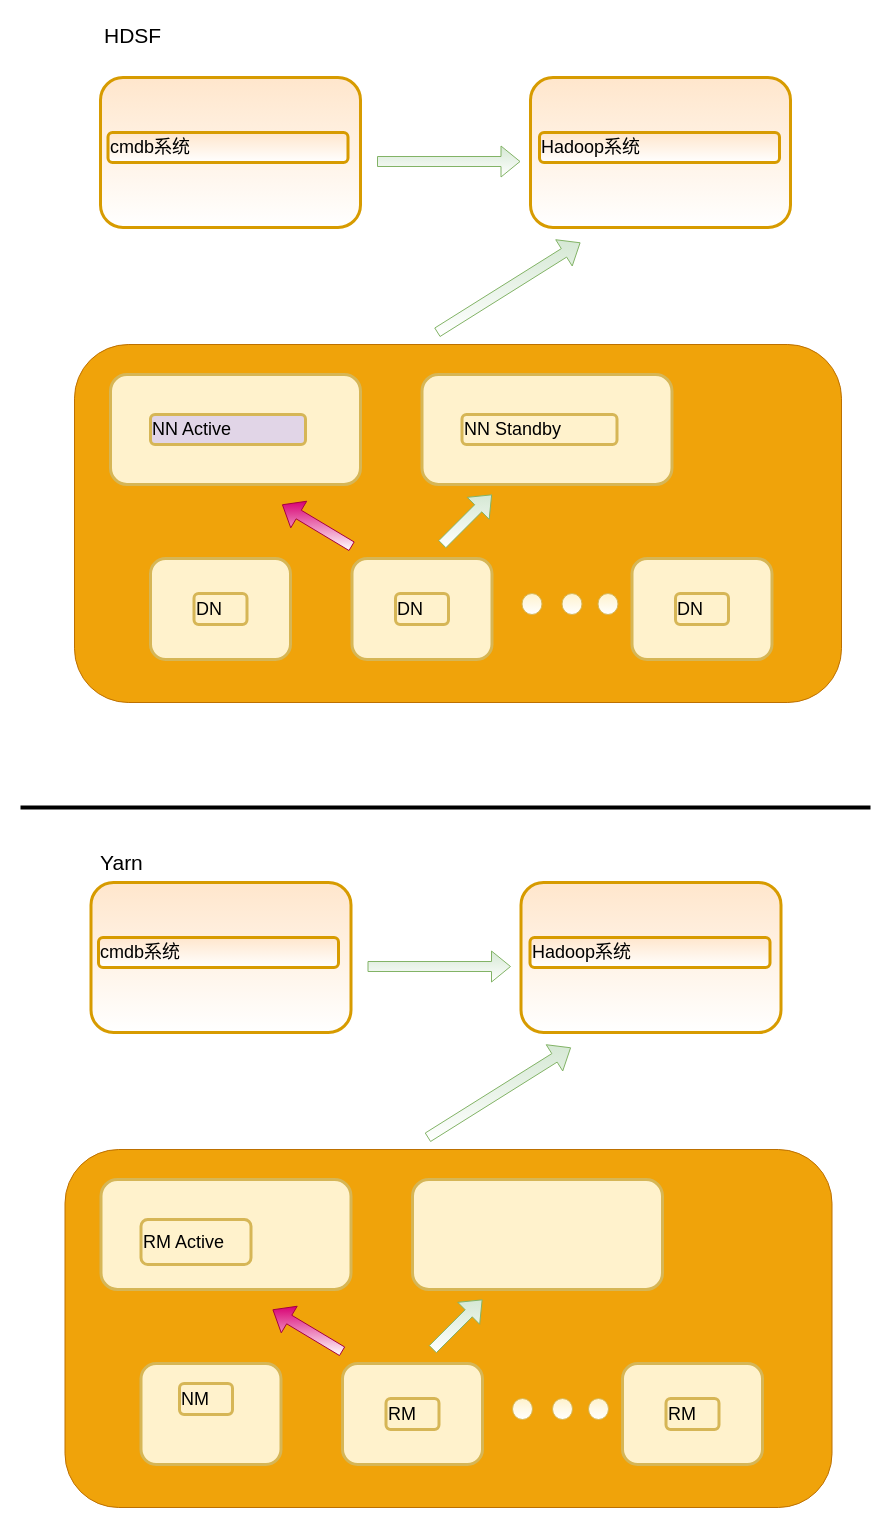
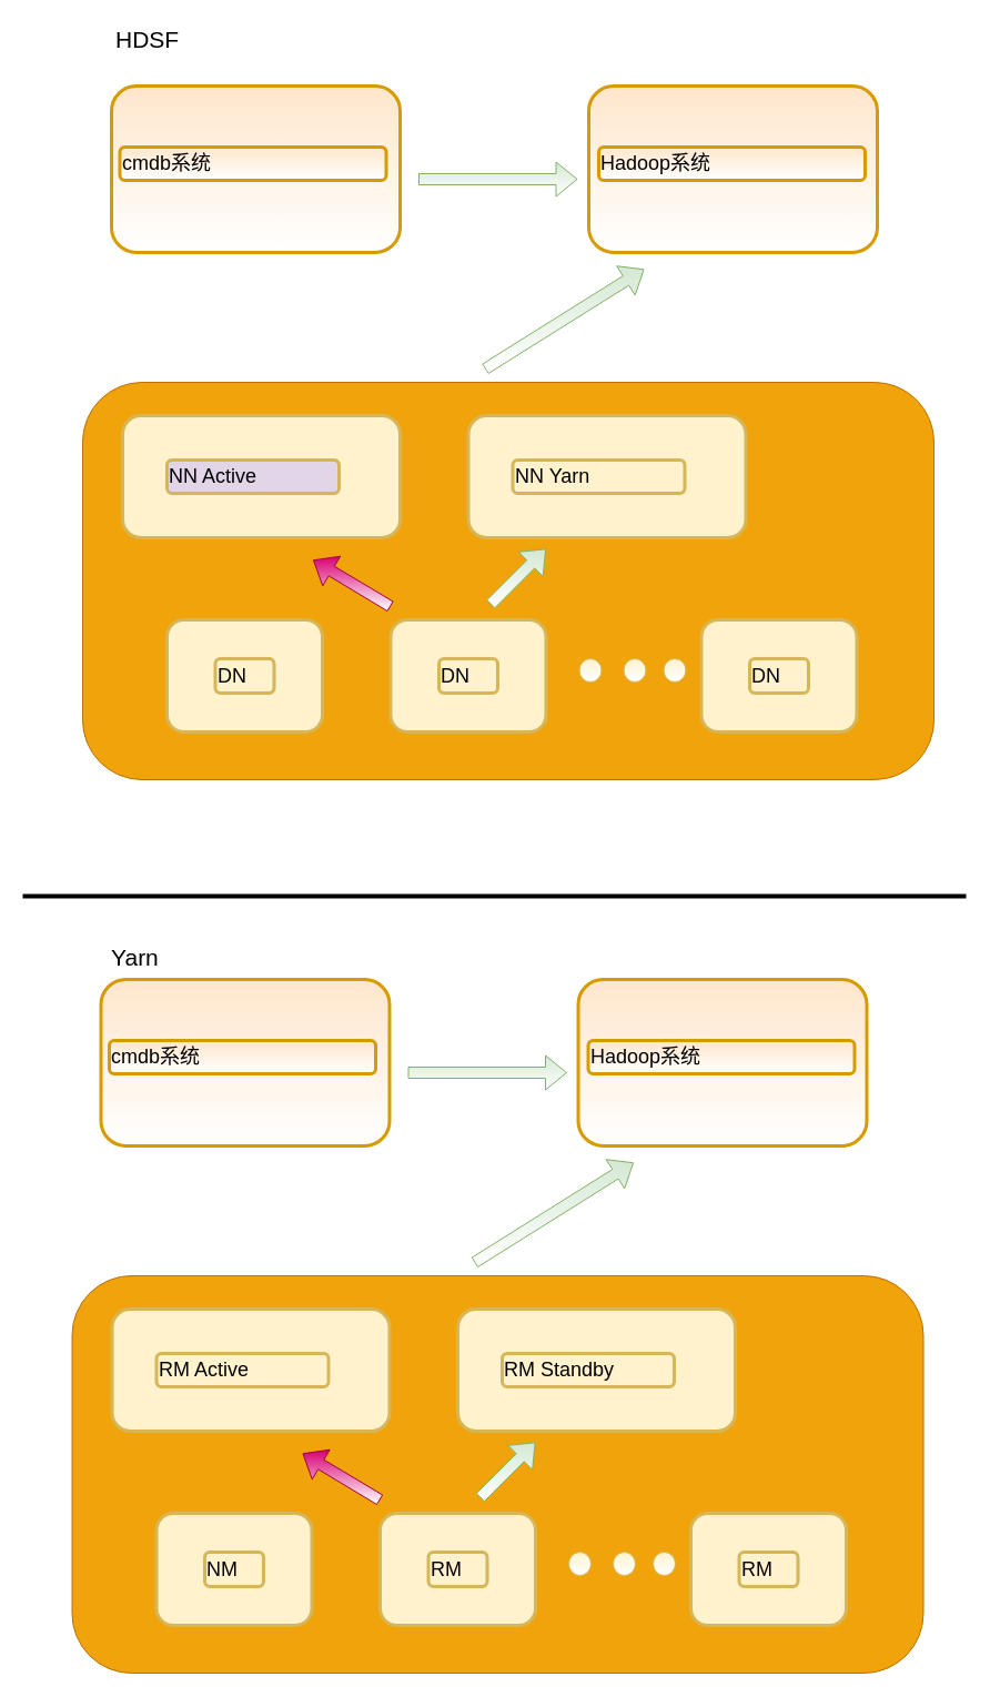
  <mxCell id="0" />
  <mxCell id="1" parent="0" />
  <mxCell id="2" value="&lt;br&gt;&lt;div&gt;&lt;/div&gt;" style="rounded=1;whiteSpace=wrap;html=1;strokeWidth=3;align=left;fillColor=#ffe6cc;strokeColor=#d79b00;gradientColor=#ffffff;" vertex="1" parent="1"><mxGeometry x="100" y="77" width="260" height="150" as="geometry" /></mxCell>
  <mxCell id="3" value="" style="rounded=1;whiteSpace=wrap;html=1;fillColor=#f0a30a;strokeColor=#BD7000;fontColor=#ffffff;" vertex="1" parent="1"><mxGeometry x="74" y="344" width="767" height="358" as="geometry" /></mxCell>
  <mxCell id="4" value="&lt;br&gt;&lt;div&gt;&lt;/div&gt;" style="rounded=1;whiteSpace=wrap;html=1;strokeWidth=3;align=left;fillColor=#ffe6cc;strokeColor=#d79b00;gradientColor=#ffffff;" vertex="1" parent="1"><mxGeometry x="530" y="77" width="260" height="150" as="geometry" /></mxCell>
  <mxCell id="5" value="&lt;font style=&quot;font-size: 18px&quot;&gt;cmdb系统&lt;/font&gt;&lt;br&gt;&lt;div&gt;&lt;/div&gt;" style="rounded=1;whiteSpace=wrap;html=1;strokeWidth=3;align=left;fillColor=#ffe6cc;strokeColor=#d79b00;gradientColor=#ffffff;" vertex="1" parent="1"><mxGeometry x="107.5" y="132" width="240" height="30" as="geometry" /></mxCell>
  <mxCell id="6" value="&lt;font style=&quot;font-size: 18px&quot;&gt;Hadoop系统&lt;/font&gt;&lt;br&gt;&lt;div&gt;&lt;/div&gt;" style="rounded=1;whiteSpace=wrap;html=1;strokeWidth=3;align=left;fillColor=#ffe6cc;strokeColor=#d79b00;gradientColor=#ffffff;" vertex="1" parent="1"><mxGeometry x="539" y="132" width="240" height="30" as="geometry" /></mxCell>
  <mxCell id="7" value="&lt;br&gt;&lt;div&gt;&lt;/div&gt;" style="rounded=1;whiteSpace=wrap;html=1;strokeWidth=3;align=left;fillColor=#fff2cc;strokeColor=#d6b656;" vertex="1" parent="1"><mxGeometry x="110" y="374" width="250" height="110" as="geometry" /></mxCell>
  <mxCell id="8" value="&lt;font style=&quot;font-size: 18px&quot;&gt;NN Active&lt;/font&gt;&lt;br&gt;&lt;div&gt;&lt;/div&gt;" style="rounded=1;whiteSpace=wrap;html=1;strokeWidth=3;align=left;fillColor=#e1d5e7;strokeColor=#d6b656;" vertex="1" parent="1"><mxGeometry x="150" y="414" width="155" height="30" as="geometry" /></mxCell>
  <mxCell id="9" value="&lt;br&gt;&lt;div&gt;&lt;/div&gt;" style="rounded=1;whiteSpace=wrap;html=1;strokeWidth=3;align=left;fillColor=#fff2cc;strokeColor=#d6b656;" vertex="1" parent="1"><mxGeometry x="150" y="558" width="140" height="101" as="geometry" /></mxCell>
  <mxCell id="10" value="&lt;font style=&quot;font-size: 18px&quot;&gt;DN&lt;/font&gt;&lt;br&gt;&lt;div&gt;&lt;/div&gt;" style="rounded=1;whiteSpace=wrap;html=1;strokeWidth=3;align=left;fillColor=#fff2cc;strokeColor=#d6b656;" vertex="1" parent="1"><mxGeometry x="193.5" y="593" width="53" height="31" as="geometry" /></mxCell>
  <mxCell id="11" value="&lt;br&gt;&lt;div&gt;&lt;/div&gt;" style="rounded=1;whiteSpace=wrap;html=1;strokeWidth=3;align=left;fillColor=#fff2cc;strokeColor=#d6b656;" vertex="1" parent="1"><mxGeometry x="351.5" y="558" width="140" height="101" as="geometry" /></mxCell>
  <mxCell id="12" value="&lt;font style=&quot;font-size: 18px&quot;&gt;DN&lt;/font&gt;&lt;br&gt;&lt;div&gt;&lt;/div&gt;" style="rounded=1;whiteSpace=wrap;html=1;strokeWidth=3;align=left;fillColor=#fff2cc;strokeColor=#d6b656;" vertex="1" parent="1"><mxGeometry x="395" y="593" width="53" height="31" as="geometry" /></mxCell>
  <mxCell id="13" value="&lt;br&gt;&lt;div&gt;&lt;/div&gt;" style="rounded=1;whiteSpace=wrap;html=1;strokeWidth=3;align=left;fillColor=#fff2cc;strokeColor=#d6b656;" vertex="1" parent="1"><mxGeometry x="421.5" y="374" width="250" height="110" as="geometry" /></mxCell>
- <mxCell id="14" value="&lt;font style=&quot;font-size: 18px&quot;&gt;NN Standby&lt;/font&gt;&lt;br&gt;&lt;div&gt;&lt;/div&gt;" style="rounded=1;whiteSpace=wrap;html=1;strokeWidth=3;align=left;fillColor=#fff2cc;strokeColor=#d6b656;" vertex="1" parent="1"><mxGeometry x="461.5" y="414" width="155" height="30" as="geometry" /></mxCell>
+ <mxCell id="14" value="&lt;font style=&quot;font-size: 18px&quot;&gt;NN Yarn&lt;/font&gt;&lt;br&gt;&lt;div&gt;&lt;/div&gt;" style="rounded=1;whiteSpace=wrap;html=1;strokeWidth=3;align=left;fillColor=#fff2cc;strokeColor=#d6b656;" vertex="1" parent="1"><mxGeometry x="461.5" y="414" width="155" height="30" as="geometry" /></mxCell>
  <mxCell id="15" value="&lt;br&gt;&lt;div&gt;&lt;/div&gt;" style="rounded=1;whiteSpace=wrap;html=1;strokeWidth=3;align=left;fillColor=#fff2cc;strokeColor=#d6b656;" vertex="1" parent="1"><mxGeometry x="631.5" y="558" width="140" height="101" as="geometry" /></mxCell>
  <mxCell id="16" value="&lt;font style=&quot;font-size: 18px&quot;&gt;DN&lt;/font&gt;&lt;br&gt;&lt;div&gt;&lt;/div&gt;" style="rounded=1;whiteSpace=wrap;html=1;strokeWidth=3;align=left;fillColor=#fff2cc;strokeColor=#d6b656;" vertex="1" parent="1"><mxGeometry x="675" y="593" width="53" height="31" as="geometry" /></mxCell>
  <mxCell id="17" value="" style="ellipse;whiteSpace=wrap;html=1;fillColor=#fff2cc;strokeColor=#d6b656;gradientColor=#ffffff;" vertex="1" parent="1"><mxGeometry x="521.5" y="593" width="20" height="21" as="geometry" /></mxCell>
  <mxCell id="18" value="" style="ellipse;whiteSpace=wrap;html=1;fillColor=#fff2cc;strokeColor=#d6b656;gradientColor=#ffffff;" vertex="1" parent="1"><mxGeometry x="561.5" y="593" width="20" height="21" as="geometry" /></mxCell>
  <mxCell id="19" value="" style="shape=flexArrow;endArrow=classic;html=1;fillColor=#d5e8d4;strokeColor=#82b366;gradientColor=#ffffff;" edge="1" parent="1"><mxGeometry width="50" height="50" relative="1" as="geometry"><mxPoint x="441.5" y="544" as="sourcePoint" /><mxPoint x="491.5" y="494" as="targetPoint" /></mxGeometry></mxCell>
  <mxCell id="20" value="" style="shape=flexArrow;endArrow=classic;html=1;fillColor=#d80073;strokeColor=#A50040;gradientColor=#ffffff;" edge="1" parent="1"><mxGeometry width="50" height="50" relative="1" as="geometry"><mxPoint x="351.5" y="546" as="sourcePoint" /><mxPoint x="281.5" y="504" as="targetPoint" /></mxGeometry></mxCell>
  <mxCell id="21" value="" style="ellipse;whiteSpace=wrap;html=1;fillColor=#fff2cc;strokeColor=#d6b656;gradientColor=#ffffff;" vertex="1" parent="1"><mxGeometry x="597.5" y="593" width="20" height="21" as="geometry" /></mxCell>
  <mxCell id="22" value="" style="shape=flexArrow;endArrow=classic;html=1;fillColor=#d5e8d4;strokeColor=#82b366;gradientColor=#ffffff;" edge="1" parent="1"><mxGeometry width="50" height="50" relative="1" as="geometry"><mxPoint x="436.5" y="332" as="sourcePoint" /><mxPoint x="580" y="242" as="targetPoint" /></mxGeometry></mxCell>
  <mxCell id="23" value="" style="shape=flexArrow;endArrow=classic;html=1;fillColor=#d5e8d4;strokeColor=#82b366;gradientColor=#ffffff;" edge="1" parent="1"><mxGeometry width="50" height="50" relative="1" as="geometry"><mxPoint x="376.5" y="161" as="sourcePoint" /><mxPoint x="520" y="161" as="targetPoint" /></mxGeometry></mxCell>
  <mxCell id="24" value="&lt;br&gt;&lt;div&gt;&lt;/div&gt;" style="rounded=1;whiteSpace=wrap;html=1;strokeWidth=3;align=left;fillColor=#ffe6cc;strokeColor=#d79b00;gradientColor=#ffffff;" vertex="1" parent="1"><mxGeometry x="90.5" y="882" width="260" height="150" as="geometry" /></mxCell>
  <mxCell id="25" value="" style="rounded=1;whiteSpace=wrap;html=1;fillColor=#f0a30a;strokeColor=#BD7000;fontColor=#ffffff;" vertex="1" parent="1"><mxGeometry x="64.5" y="1149" width="767" height="358" as="geometry" /></mxCell>
  <mxCell id="26" value="&lt;br&gt;&lt;div&gt;&lt;/div&gt;" style="rounded=1;whiteSpace=wrap;html=1;strokeWidth=3;align=left;fillColor=#ffe6cc;strokeColor=#d79b00;gradientColor=#ffffff;" vertex="1" parent="1"><mxGeometry x="520.5" y="882" width="260" height="150" as="geometry" /></mxCell>
  <mxCell id="27" value="&lt;font style=&quot;font-size: 18px&quot;&gt;cmdb系统&lt;/font&gt;&lt;br&gt;&lt;div&gt;&lt;/div&gt;" style="rounded=1;whiteSpace=wrap;html=1;strokeWidth=3;align=left;fillColor=#ffe6cc;strokeColor=#d79b00;gradientColor=#ffffff;" vertex="1" parent="1"><mxGeometry x="98" y="937" width="240" height="30" as="geometry" /></mxCell>
  <mxCell id="28" value="&lt;font style=&quot;font-size: 18px&quot;&gt;Hadoop系统&lt;/font&gt;&lt;br&gt;&lt;div&gt;&lt;/div&gt;" style="rounded=1;whiteSpace=wrap;html=1;strokeWidth=3;align=left;fillColor=#ffe6cc;strokeColor=#d79b00;gradientColor=#ffffff;" vertex="1" parent="1"><mxGeometry x="529.5" y="937" width="240" height="30" as="geometry" /></mxCell>
  <mxCell id="29" value="&lt;br&gt;&lt;div&gt;&lt;/div&gt;" style="rounded=1;whiteSpace=wrap;html=1;strokeWidth=3;align=left;fillColor=#fff2cc;strokeColor=#d6b656;" vertex="1" parent="1"><mxGeometry x="100.5" y="1179" width="250" height="110" as="geometry" /></mxCell>
- <mxCell id="30" value="&lt;font style=&quot;font-size: 18px&quot;&gt;RM Active&lt;/font&gt;&lt;br&gt;&lt;div&gt;&lt;/div&gt;" style="rounded=1;whiteSpace=wrap;html=1;strokeWidth=3;align=left;fillColor=#fff2cc;strokeColor=#d6b656;" vertex="1" parent="1"><mxGeometry x="140.5" y="1219" width="110" height="45" as="geometry" /></mxCell>
+ <mxCell id="30" value="&lt;font style=&quot;font-size: 18px&quot;&gt;RM Active&lt;/font&gt;&lt;br&gt;&lt;div&gt;&lt;/div&gt;" style="rounded=1;whiteSpace=wrap;html=1;strokeWidth=3;align=left;fillColor=#fff2cc;strokeColor=#d6b656;" vertex="1" parent="1"><mxGeometry x="140.5" y="1219" width="155" height="30" as="geometry" /></mxCell>
  <mxCell id="31" value="&lt;br&gt;&lt;div&gt;&lt;/div&gt;" style="rounded=1;whiteSpace=wrap;html=1;strokeWidth=3;align=left;fillColor=#fff2cc;strokeColor=#d6b656;" vertex="1" parent="1"><mxGeometry x="140.5" y="1363" width="140" height="101" as="geometry" /></mxCell>
- <mxCell id="32" value="&lt;font style=&quot;font-size: 18px&quot;&gt;NM&lt;/font&gt;&lt;br&gt;&lt;div&gt;&lt;/div&gt;" style="rounded=1;whiteSpace=wrap;html=1;strokeWidth=3;align=left;fillColor=#fff2cc;strokeColor=#d6b656;" vertex="1" parent="1"><mxGeometry x="179" y="1383" width="53" height="31" as="geometry" /></mxCell>
+ <mxCell id="32" value="&lt;font style=&quot;font-size: 18px&quot;&gt;NM&lt;/font&gt;&lt;br&gt;&lt;div&gt;&lt;/div&gt;" style="rounded=1;whiteSpace=wrap;html=1;strokeWidth=3;align=left;fillColor=#fff2cc;strokeColor=#d6b656;" vertex="1" parent="1"><mxGeometry x="184" y="1398" width="53" height="31" as="geometry" /></mxCell>
  <mxCell id="33" value="&lt;br&gt;&lt;div&gt;&lt;/div&gt;" style="rounded=1;whiteSpace=wrap;html=1;strokeWidth=3;align=left;fillColor=#fff2cc;strokeColor=#d6b656;" vertex="1" parent="1"><mxGeometry x="342" y="1363" width="140" height="101" as="geometry" /></mxCell>
  <mxCell id="34" value="&lt;font style=&quot;font-size: 18px&quot;&gt;RM&lt;/font&gt;&lt;br&gt;&lt;div&gt;&lt;/div&gt;" style="rounded=1;whiteSpace=wrap;html=1;strokeWidth=3;align=left;fillColor=#fff2cc;strokeColor=#d6b656;" vertex="1" parent="1"><mxGeometry x="385.5" y="1398" width="53" height="31" as="geometry" /></mxCell>
  <mxCell id="35" value="&lt;br&gt;&lt;div&gt;&lt;/div&gt;" style="rounded=1;whiteSpace=wrap;html=1;strokeWidth=3;align=left;fillColor=#fff2cc;strokeColor=#d6b656;" vertex="1" parent="1"><mxGeometry x="412" y="1179" width="250" height="110" as="geometry" /></mxCell>
+ <mxCell id="36" value="&lt;font style=&quot;font-size: 18px&quot;&gt;RM Standby&lt;/font&gt;&lt;br&gt;&lt;div&gt;&lt;/div&gt;" style="rounded=1;whiteSpace=wrap;html=1;strokeWidth=3;align=left;fillColor=#fff2cc;strokeColor=#d6b656;" vertex="1" parent="1"><mxGeometry x="452" y="1219" width="155" height="30" as="geometry" /></mxCell>
  <mxCell id="37" value="&lt;br&gt;&lt;div&gt;&lt;/div&gt;" style="rounded=1;whiteSpace=wrap;html=1;strokeWidth=3;align=left;fillColor=#fff2cc;strokeColor=#d6b656;" vertex="1" parent="1"><mxGeometry x="622" y="1363" width="140" height="101" as="geometry" /></mxCell>
  <mxCell id="38" value="&lt;font style=&quot;font-size: 18px&quot;&gt;RM&lt;/font&gt;&lt;br&gt;&lt;div&gt;&lt;/div&gt;" style="rounded=1;whiteSpace=wrap;html=1;strokeWidth=3;align=left;fillColor=#fff2cc;strokeColor=#d6b656;" vertex="1" parent="1"><mxGeometry x="665.5" y="1398" width="53" height="31" as="geometry" /></mxCell>
  <mxCell id="39" value="" style="ellipse;whiteSpace=wrap;html=1;fillColor=#fff2cc;strokeColor=#d6b656;gradientColor=#ffffff;" vertex="1" parent="1"><mxGeometry x="512" y="1398" width="20" height="21" as="geometry" /></mxCell>
  <mxCell id="40" value="" style="ellipse;whiteSpace=wrap;html=1;fillColor=#fff2cc;strokeColor=#d6b656;gradientColor=#ffffff;" vertex="1" parent="1"><mxGeometry x="552" y="1398" width="20" height="21" as="geometry" /></mxCell>
  <mxCell id="41" value="" style="shape=flexArrow;endArrow=classic;html=1;fillColor=#d5e8d4;strokeColor=#82b366;gradientColor=#ffffff;" edge="1" parent="1"><mxGeometry width="50" height="50" relative="1" as="geometry"><mxPoint x="432" y="1349" as="sourcePoint" /><mxPoint x="482" y="1299" as="targetPoint" /></mxGeometry></mxCell>
  <mxCell id="42" value="" style="shape=flexArrow;endArrow=classic;html=1;fillColor=#d80073;strokeColor=#A50040;gradientColor=#ffffff;" edge="1" parent="1"><mxGeometry width="50" height="50" relative="1" as="geometry"><mxPoint x="342" y="1351" as="sourcePoint" /><mxPoint x="272" y="1309" as="targetPoint" /></mxGeometry></mxCell>
  <mxCell id="43" value="" style="ellipse;whiteSpace=wrap;html=1;fillColor=#fff2cc;strokeColor=#d6b656;gradientColor=#ffffff;" vertex="1" parent="1"><mxGeometry x="588" y="1398" width="20" height="21" as="geometry" /></mxCell>
  <mxCell id="44" value="" style="shape=flexArrow;endArrow=classic;html=1;fillColor=#d5e8d4;strokeColor=#82b366;gradientColor=#ffffff;" edge="1" parent="1"><mxGeometry width="50" height="50" relative="1" as="geometry"><mxPoint x="427" y="1137" as="sourcePoint" /><mxPoint x="570.5" y="1047" as="targetPoint" /></mxGeometry></mxCell>
  <mxCell id="45" value="" style="shape=flexArrow;endArrow=classic;html=1;fillColor=#d5e8d4;strokeColor=#82b366;gradientColor=#ffffff;" edge="1" parent="1"><mxGeometry width="50" height="50" relative="1" as="geometry"><mxPoint x="367" y="966" as="sourcePoint" /><mxPoint x="510.5" y="966" as="targetPoint" /></mxGeometry></mxCell>
  <mxCell id="46" value="" style="line;strokeWidth=4;html=1;perimeter=backbonePerimeter;points=[];outlineConnect=0;gradientColor=#ffffff;" vertex="1" parent="1"><mxGeometry x="20" y="802" width="850" height="10" as="geometry" /></mxCell>
  <mxCell id="47" value="&lt;font style=&quot;font-size: 21px&quot;&gt;HDSF&lt;/font&gt;" style="text;html=1;resizable=0;points=[];autosize=1;align=left;verticalAlign=top;spacingTop=-4;" vertex="1" parent="1"><mxGeometry x="102" y="20" width="70" height="20" as="geometry" /></mxCell>
  <mxCell id="48" value="&lt;font style=&quot;font-size: 21px&quot;&gt;Yarn&lt;/font&gt;" style="text;html=1;resizable=0;points=[];autosize=1;align=left;verticalAlign=top;spacingTop=-4;" vertex="1" parent="1"><mxGeometry x="98" y="847" width="60" height="20" as="geometry" /></mxCell>
